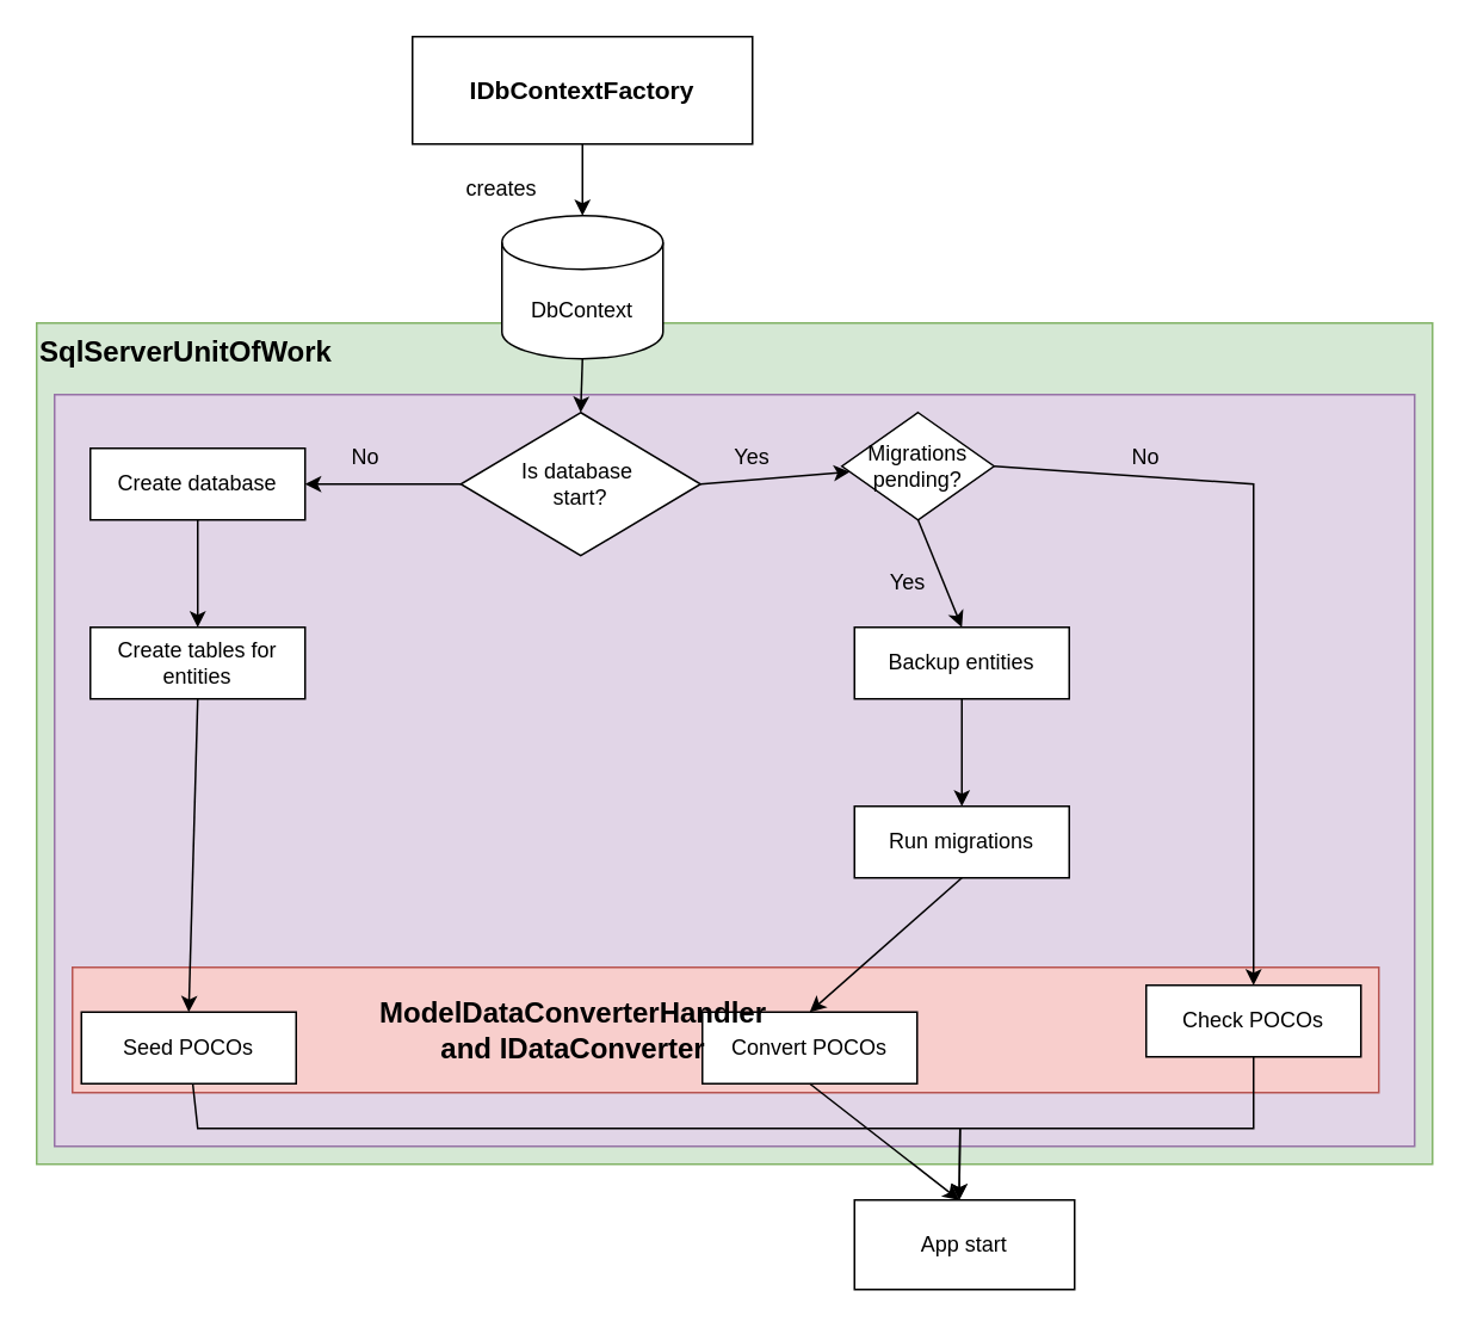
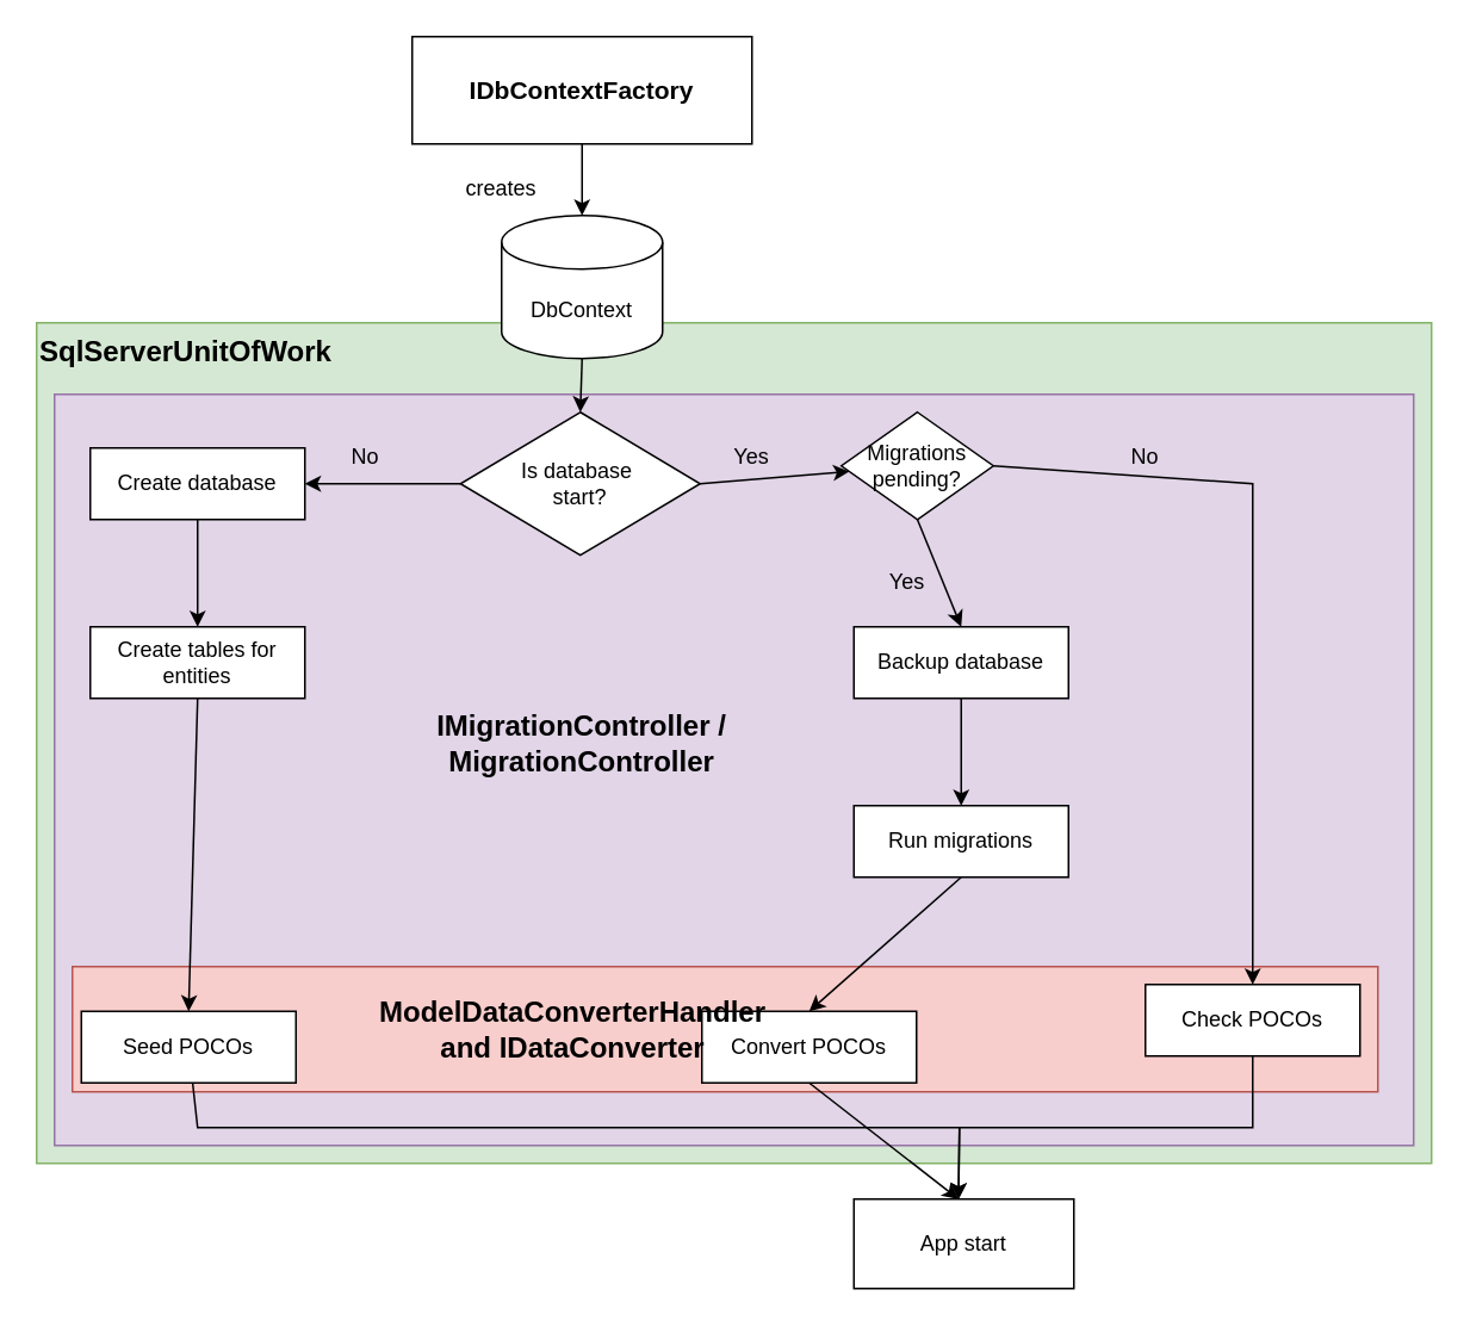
  <mxCell id="0" />
  <mxCell id="1" parent="0" />
  <mxCell id="2" value="SqlServerUnitOfWork" style="rounded=0;whiteSpace=wrap;html=1;fillColor=#d5e8d4;strokeColor=#82b366;fontStyle=1;align=left;verticalAlign=top;fontSize=16;" vertex="1" parent="1"><mxGeometry x="20" y="180" width="780" height="470" as="geometry" /></mxCell>
  <mxCell id="3" value="" style="rounded=0;whiteSpace=wrap;html=1;fillColor=#e1d5e7;strokeColor=#9673a6;" vertex="1" parent="1"><mxGeometry x="30" y="220" width="760" height="420" as="geometry" /></mxCell>
  <mxCell id="4" value="" style="rounded=0;whiteSpace=wrap;html=1;fillColor=#f8cecc;strokeColor=#b85450;" vertex="1" parent="1"><mxGeometry x="40" y="540" width="730" height="70" as="geometry" /></mxCell>
  <mxCell id="5" value="DbContext" style="shape=cylinder3;whiteSpace=wrap;html=1;boundedLbl=1;backgroundOutline=1;size=15;" vertex="1" parent="1"><mxGeometry x="280" y="120" width="90" height="80" as="geometry" /></mxCell>
  <mxCell id="6" value="Is database&amp;nbsp;&lt;div&gt;start?&lt;/div&gt;" style="rhombus;whiteSpace=wrap;html=1;" vertex="1" parent="1"><mxGeometry x="257" y="230" width="134" height="80" as="geometry" /></mxCell>
  <mxCell id="7" value="Create database" style="rounded=0;whiteSpace=wrap;html=1;" vertex="1" parent="1"><mxGeometry x="50" y="250" width="120" height="40" as="geometry" /></mxCell>
  <mxCell id="8" value="" style="endArrow=classic;html=1;rounded=0;exitX=0;exitY=0.5;exitDx=0;exitDy=0;entryX=1;entryY=0.5;entryDx=0;entryDy=0;" edge="1" parent="1" source="6" target="7"><mxGeometry width="50" height="50" relative="1" as="geometry"><mxPoint x="270" y="480" as="sourcePoint" /><mxPoint x="320" y="430" as="targetPoint" /></mxGeometry></mxCell>
  <mxCell id="9" value="Create tables for entities" style="rounded=0;whiteSpace=wrap;html=1;" vertex="1" parent="1"><mxGeometry x="50" y="350" width="120" height="40" as="geometry" /></mxCell>
  <mxCell id="10" value="" style="endArrow=classic;html=1;rounded=0;exitX=0.5;exitY=1;exitDx=0;exitDy=0;entryX=0.5;entryY=0;entryDx=0;entryDy=0;" edge="1" parent="1" source="7" target="9"><mxGeometry width="50" height="50" relative="1" as="geometry"><mxPoint x="270" y="480" as="sourcePoint" /><mxPoint x="110" y="320" as="targetPoint" /></mxGeometry></mxCell>
  <mxCell id="11" value="No" style="text;html=1;align=center;verticalAlign=middle;whiteSpace=wrap;rounded=0;" vertex="1" parent="1"><mxGeometry x="174" y="240" width="60" height="30" as="geometry" /></mxCell>
  <mxCell id="12" value="Migrations&lt;div&gt;pending?&lt;/div&gt;" style="rhombus;whiteSpace=wrap;html=1;" vertex="1" parent="1"><mxGeometry x="470" y="230" width="85" height="60" as="geometry" /></mxCell>
  <mxCell id="13" value="" style="endArrow=classic;html=1;rounded=0;exitX=1;exitY=0.5;exitDx=0;exitDy=0;" edge="1" parent="1" source="6" target="12"><mxGeometry width="50" height="50" relative="1" as="geometry"><mxPoint x="270" y="480" as="sourcePoint" /><mxPoint x="320" y="430" as="targetPoint" /></mxGeometry></mxCell>
  <mxCell id="14" value="Yes" style="text;html=1;align=center;verticalAlign=middle;whiteSpace=wrap;rounded=0;" vertex="1" parent="1"><mxGeometry x="390" y="240" width="60" height="30" as="geometry" /></mxCell>
  <mxCell id="15" value="App start" style="rounded=0;whiteSpace=wrap;html=1;" vertex="1" parent="1"><mxGeometry x="477" y="670" width="123" height="50" as="geometry" /></mxCell>
- <mxCell id="16" value="Backup entities" style="rounded=0;whiteSpace=wrap;html=1;" vertex="1" parent="1"><mxGeometry x="477" y="350" width="120" height="40" as="geometry" /></mxCell>
+ <mxCell id="16" value="Backup database" style="rounded=0;whiteSpace=wrap;html=1;" vertex="1" parent="1"><mxGeometry x="477" y="350" width="120" height="40" as="geometry" /></mxCell>
  <mxCell id="17" value="Run migrations" style="rounded=0;whiteSpace=wrap;html=1;" vertex="1" parent="1"><mxGeometry x="477" y="450" width="120" height="40" as="geometry" /></mxCell>
  <mxCell id="18" value="" style="endArrow=classic;html=1;rounded=0;exitX=0.5;exitY=1;exitDx=0;exitDy=0;entryX=0.5;entryY=0;entryDx=0;entryDy=0;" edge="1" parent="1" source="12" target="16"><mxGeometry width="50" height="50" relative="1" as="geometry"><mxPoint x="270" y="480" as="sourcePoint" /><mxPoint x="320" y="430" as="targetPoint" /></mxGeometry></mxCell>
  <mxCell id="19" value="" style="endArrow=classic;html=1;rounded=0;entryX=0.5;entryY=0;entryDx=0;entryDy=0;exitX=0.5;exitY=1;exitDx=0;exitDy=0;" edge="1" parent="1" source="16" target="17"><mxGeometry width="50" height="50" relative="1" as="geometry"><mxPoint x="270" y="480" as="sourcePoint" /><mxPoint x="320" y="430" as="targetPoint" /></mxGeometry></mxCell>
  <mxCell id="20" value="Convert POCOs" style="rounded=0;whiteSpace=wrap;html=1;" vertex="1" parent="1"><mxGeometry x="392" y="565" width="120" height="40" as="geometry" /></mxCell>
  <mxCell id="21" value="Yes" style="text;html=1;align=center;verticalAlign=middle;whiteSpace=wrap;rounded=0;" vertex="1" parent="1"><mxGeometry x="477" y="310" width="60" height="30" as="geometry" /></mxCell>
  <mxCell id="22" value="Seed POCOs" style="rounded=0;whiteSpace=wrap;html=1;" vertex="1" parent="1"><mxGeometry x="45" y="565" width="120" height="40" as="geometry" /></mxCell>
  <mxCell id="23" value="" style="endArrow=classic;html=1;rounded=0;exitX=0.5;exitY=1;exitDx=0;exitDy=0;entryX=0.5;entryY=0;entryDx=0;entryDy=0;" edge="1" parent="1" source="17" target="20"><mxGeometry width="50" height="50" relative="1" as="geometry"><mxPoint x="270" y="480" as="sourcePoint" /><mxPoint x="320" y="430" as="targetPoint" /></mxGeometry></mxCell>
  <mxCell id="24" value="" style="endArrow=classic;html=1;rounded=0;exitX=0.5;exitY=1;exitDx=0;exitDy=0;entryX=0.5;entryY=0;entryDx=0;entryDy=0;" edge="1" parent="1" source="20"><mxGeometry width="50" height="50" relative="1" as="geometry"><mxPoint x="537" y="530" as="sourcePoint" /><mxPoint x="535.5" y="670" as="targetPoint" /></mxGeometry></mxCell>
  <mxCell id="25" value="" style="endArrow=classic;html=1;rounded=0;entryX=0.5;entryY=0;entryDx=0;entryDy=0;" edge="1" parent="1" source="22"><mxGeometry width="50" height="50" relative="1" as="geometry"><mxPoint x="110" y="540" as="sourcePoint" /><mxPoint x="535.5" y="670" as="targetPoint" /><Array as="points"><mxPoint x="110" y="630" /><mxPoint x="536" y="630" /></Array></mxGeometry></mxCell>
  <mxCell id="26" value="" style="endArrow=classic;html=1;rounded=0;exitX=0.5;exitY=1;exitDx=0;exitDy=0;entryX=0.5;entryY=0;entryDx=0;entryDy=0;" edge="1" parent="1" source="9" target="22"><mxGeometry width="50" height="50" relative="1" as="geometry"><mxPoint x="270" y="480" as="sourcePoint" /><mxPoint x="320" y="430" as="targetPoint" /></mxGeometry></mxCell>
  <mxCell id="27" value="Check POCOs" style="rounded=0;whiteSpace=wrap;html=1;" vertex="1" parent="1"><mxGeometry x="640" y="550" width="120" height="40" as="geometry" /></mxCell>
  <mxCell id="28" value="" style="endArrow=classic;html=1;rounded=0;exitX=1;exitY=0.5;exitDx=0;exitDy=0;entryX=0.5;entryY=0;entryDx=0;entryDy=0;" edge="1" parent="1" source="12" target="27"><mxGeometry width="50" height="50" relative="1" as="geometry"><mxPoint x="270" y="480" as="sourcePoint" /><mxPoint x="320" y="430" as="targetPoint" /><Array as="points"><mxPoint x="700" y="270" /></Array></mxGeometry></mxCell>
  <mxCell id="29" value="No" style="text;html=1;align=center;verticalAlign=middle;whiteSpace=wrap;rounded=0;" vertex="1" parent="1"><mxGeometry x="610" y="240" width="60" height="30" as="geometry" /></mxCell>
  <mxCell id="30" value="" style="endArrow=classic;html=1;rounded=0;entryX=0.5;entryY=0;entryDx=0;entryDy=0;" edge="1" parent="1"><mxGeometry width="50" height="50" relative="1" as="geometry"><mxPoint x="700" y="590" as="sourcePoint" /><mxPoint x="535.5" y="670" as="targetPoint" /><Array as="points"><mxPoint x="700" y="630" /><mxPoint x="536" y="630" /></Array></mxGeometry></mxCell>
  <mxCell id="31" value="" style="endArrow=classic;html=1;rounded=0;exitX=0.5;exitY=1;exitDx=0;exitDy=0;exitPerimeter=0;entryX=0.5;entryY=0;entryDx=0;entryDy=0;" edge="1" parent="1" source="5" target="6"><mxGeometry width="50" height="50" relative="1" as="geometry"><mxPoint x="270" y="480" as="sourcePoint" /><mxPoint x="320" y="430" as="targetPoint" /></mxGeometry></mxCell>
  <mxCell id="32" value="ModelDataConverterHandler and IDataConverter" style="text;html=1;align=center;verticalAlign=middle;whiteSpace=wrap;rounded=0;fontStyle=1;fontSize=16;" vertex="1" parent="1"><mxGeometry x="290" y="560" width="60" height="30" as="geometry" /></mxCell>
+ <mxCell id="33" value="IMigrationController / MigrationController" style="text;html=1;align=center;verticalAlign=middle;whiteSpace=wrap;rounded=0;fontSize=16;fontStyle=1" vertex="1" parent="1"><mxGeometry x="235" y="400" width="180" height="30" as="geometry" /></mxCell>
  <mxCell id="34" value="IDbContextFactory" style="rounded=0;whiteSpace=wrap;html=1;fontStyle=1;fontSize=14;" vertex="1" parent="1"><mxGeometry x="230" y="20" width="190" height="60" as="geometry" /></mxCell>
  <mxCell id="35" value="" style="endArrow=classic;html=1;rounded=0;entryX=0.5;entryY=0;entryDx=0;entryDy=0;entryPerimeter=0;exitX=0.5;exitY=1;exitDx=0;exitDy=0;" edge="1" parent="1" source="34" target="5"><mxGeometry width="50" height="50" relative="1" as="geometry"><mxPoint x="270" y="120" as="sourcePoint" /><mxPoint x="320" y="70" as="targetPoint" /></mxGeometry></mxCell>
  <mxCell id="36" value="creates" style="text;html=1;align=center;verticalAlign=middle;whiteSpace=wrap;rounded=0;" vertex="1" parent="1"><mxGeometry x="250" y="90" width="60" height="30" as="geometry" /></mxCell>
